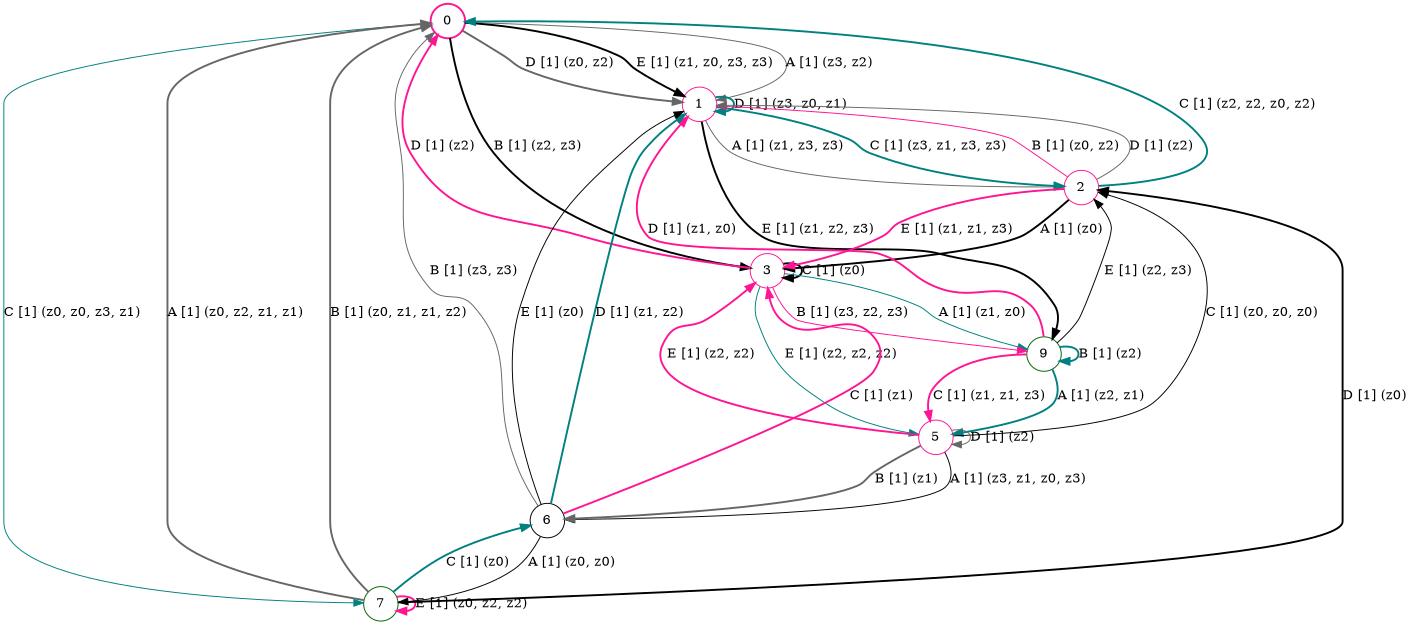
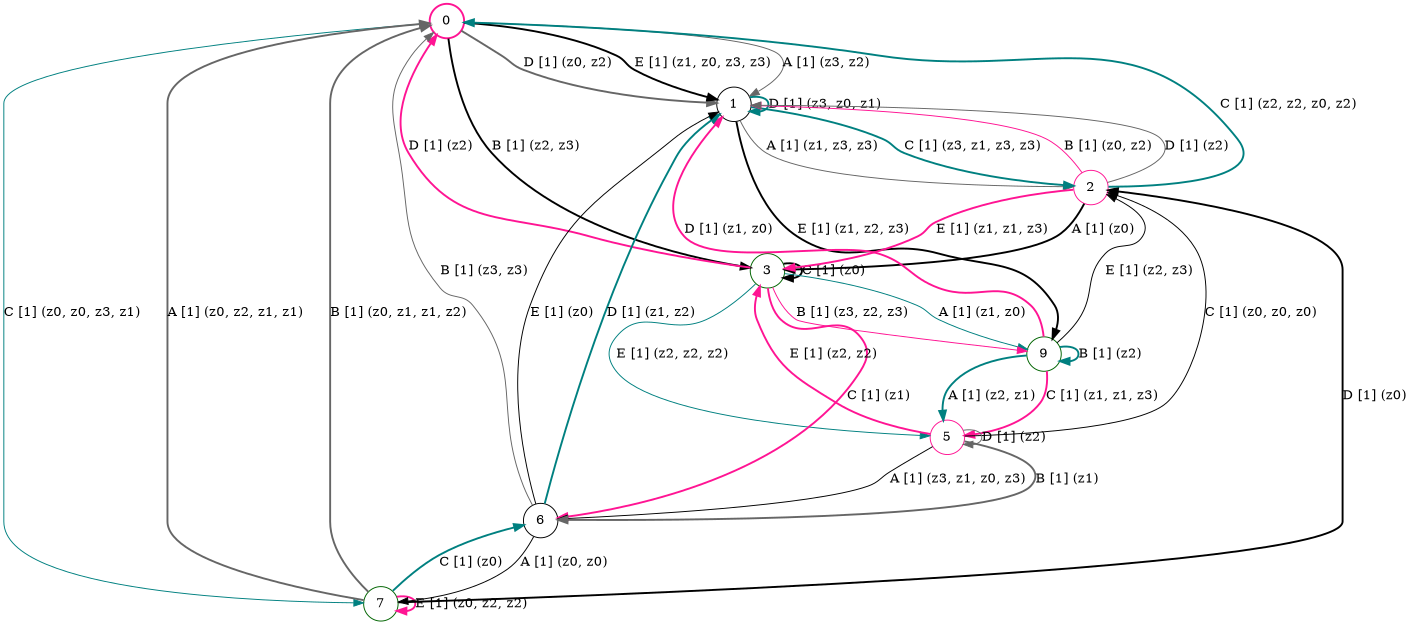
  digraph {
    node [color=deeppink shape=circle]
    edge [color=black style=bold]
    0 [style=bold]
-   1
-   3
+   1 [color=black]
+   3 [color=darkgreen]
    7 [color=darkgreen]
    2
    n6 [color=darkgreen label=9]
    5
    6 [color=black]
    0 -> 1 [color=gray40 label="A [1] (z3, z2) " style=solid]
    0 -> 1 [color=gray40 label="D [1] (z0, z2) "]
    0 -> 1 [label="E [1] (z1, z0, z3, z3) "]
    0 -> 3 [label="B [1] (z2, z3) "]
    0 -> 7 [color=teal label="C [1] (z0, z0, z3, z1) " style=solid]
    1 -> 1 [color=teal label="D [1] (z3, z0, z1) "]
    1 -> 2 [color=gray40 label="A [1] (z1, z3, z3) " style=solid]
    1 -> 2 [color=teal label="C [1] (z3, z1, z3, z3) "]
    1 -> n6 [label="E [1] (z1, z2, z3) "]
    3 -> 0 [color=deeppink label="D [1] (z2) "]
    3 -> 3 [label="C [1] (z0) "]
    3 -> n6 [color=teal label="A [1] (z1, z0) " style=solid]
    3 -> n6 [color=deeppink label="B [1] (z3, z2, z3) " style=solid]
    3 -> 5 [color=teal label="E [1] (z2, z2, z2) " style=solid]
    7 -> 0 [color=gray40 label="A [1] (z0, z2, z1, z1) "]
    7 -> 0 [color=gray40 label="B [1] (z0, z1, z1, z2) "]
    7 -> 7 [color=deeppink label="E [1] (z0, z2, z2) "]
    7 -> 2 [label="D [1] (z0) "]
    7 -> 6 [color=teal label="C [1] (z0) "]
    2 -> 0 [color=teal label="C [1] (z2, z2, z0, z2) "]
    2 -> 1 [color=deeppink label="B [1] (z0, z2) " style=solid]
    2 -> 1 [color=gray40 label="D [1] (z2) " style=solid]
    2 -> 3 [label="A [1] (z0) "]
    2 -> 3 [color=deeppink label="E [1] (z1, z1, z3) "]
    n6 -> 1 [color=deeppink label="D [1] (z1, z0) "]
    n6 -> 2 [label="E [1] (z2, z3) " style=solid]
    n6 -> n6 [color=teal label="B [1] (z2) "]
    n6 -> 5 [color=teal label="A [1] (z2, z1) "]
    n6 -> 5 [color=deeppink label="C [1] (z1, z1, z3) "]
    5 -> 3 [color=deeppink label="E [1] (z2, z2) "]
    5 -> 2 [label="C [1] (z0, z0, z0) " style=solid]
    5 -> 5 [color=gray40 label="D [1] (z2) " style=solid]
    5 -> 6 [label="A [1] (z3, z1, z0, z3) " style=solid]
    5 -> 6 [color=gray40 label="B [1] (z1) "]
    6 -> 0 [color=gray40 label="B [1] (z3, z3) " style=solid]
    6 -> 1 [color=teal label="D [1] (z1, z2) "]
    6 -> 1 [label="E [1] (z0) " style=solid]
-   6 -> 3 [color=deeppink label="C [1] (z1) "]
+   3 -> 6 [color=deeppink label="C [1] (z1) "]
    6 -> 7 [label="A [1] (z0, z0) " style=solid]
  }
